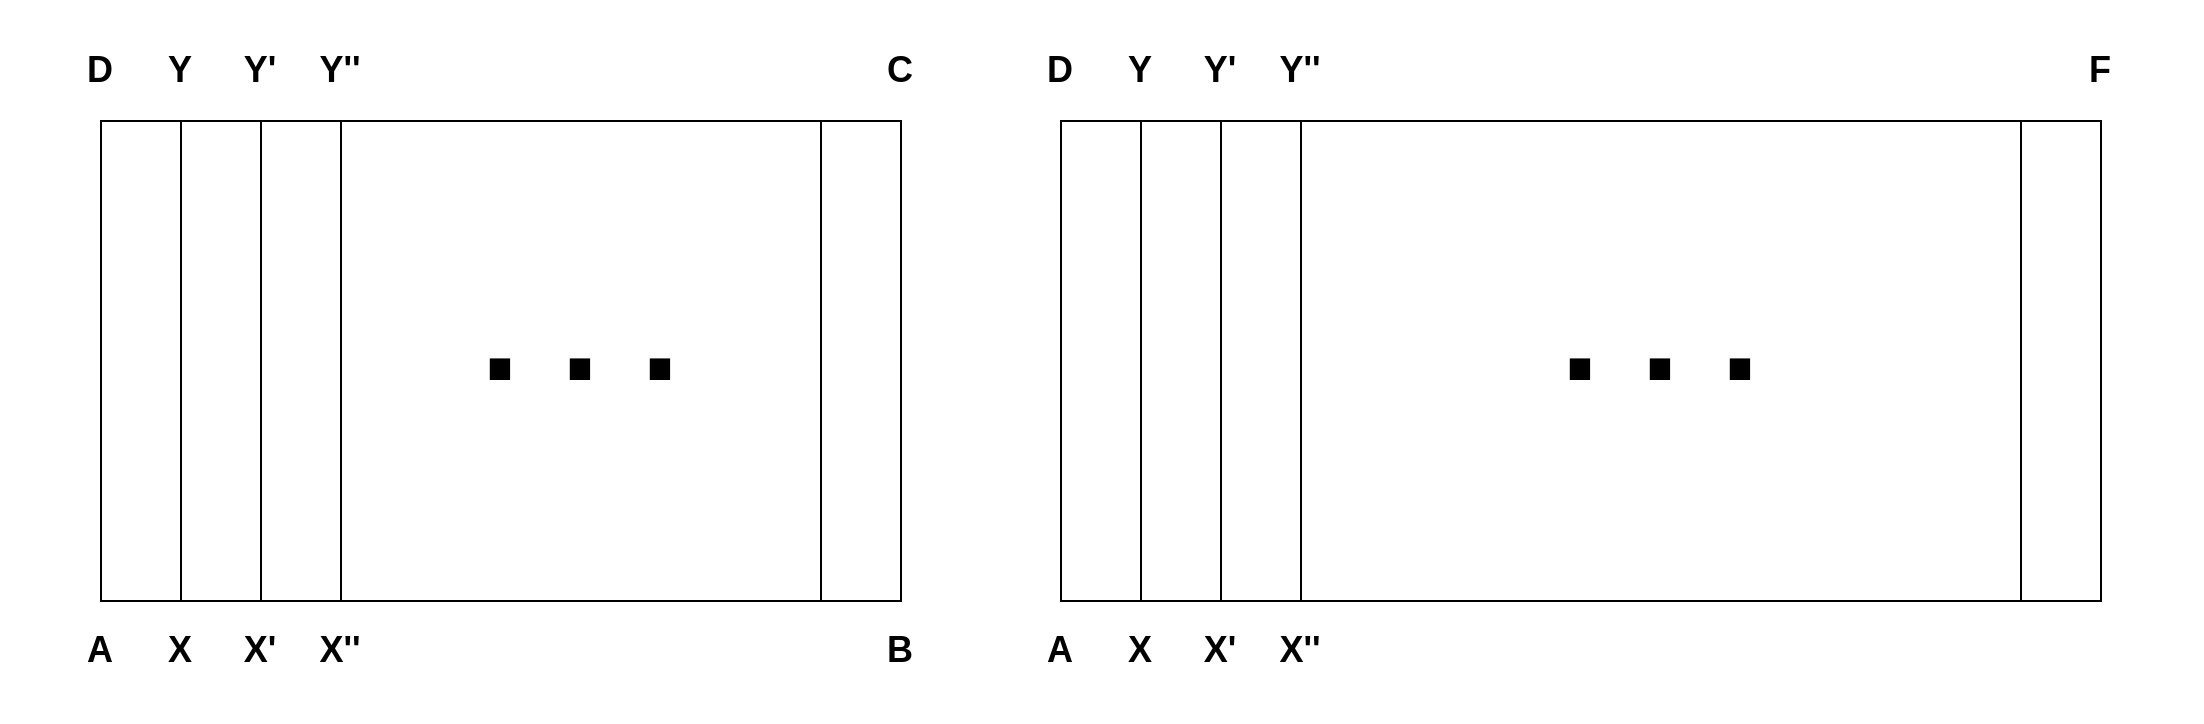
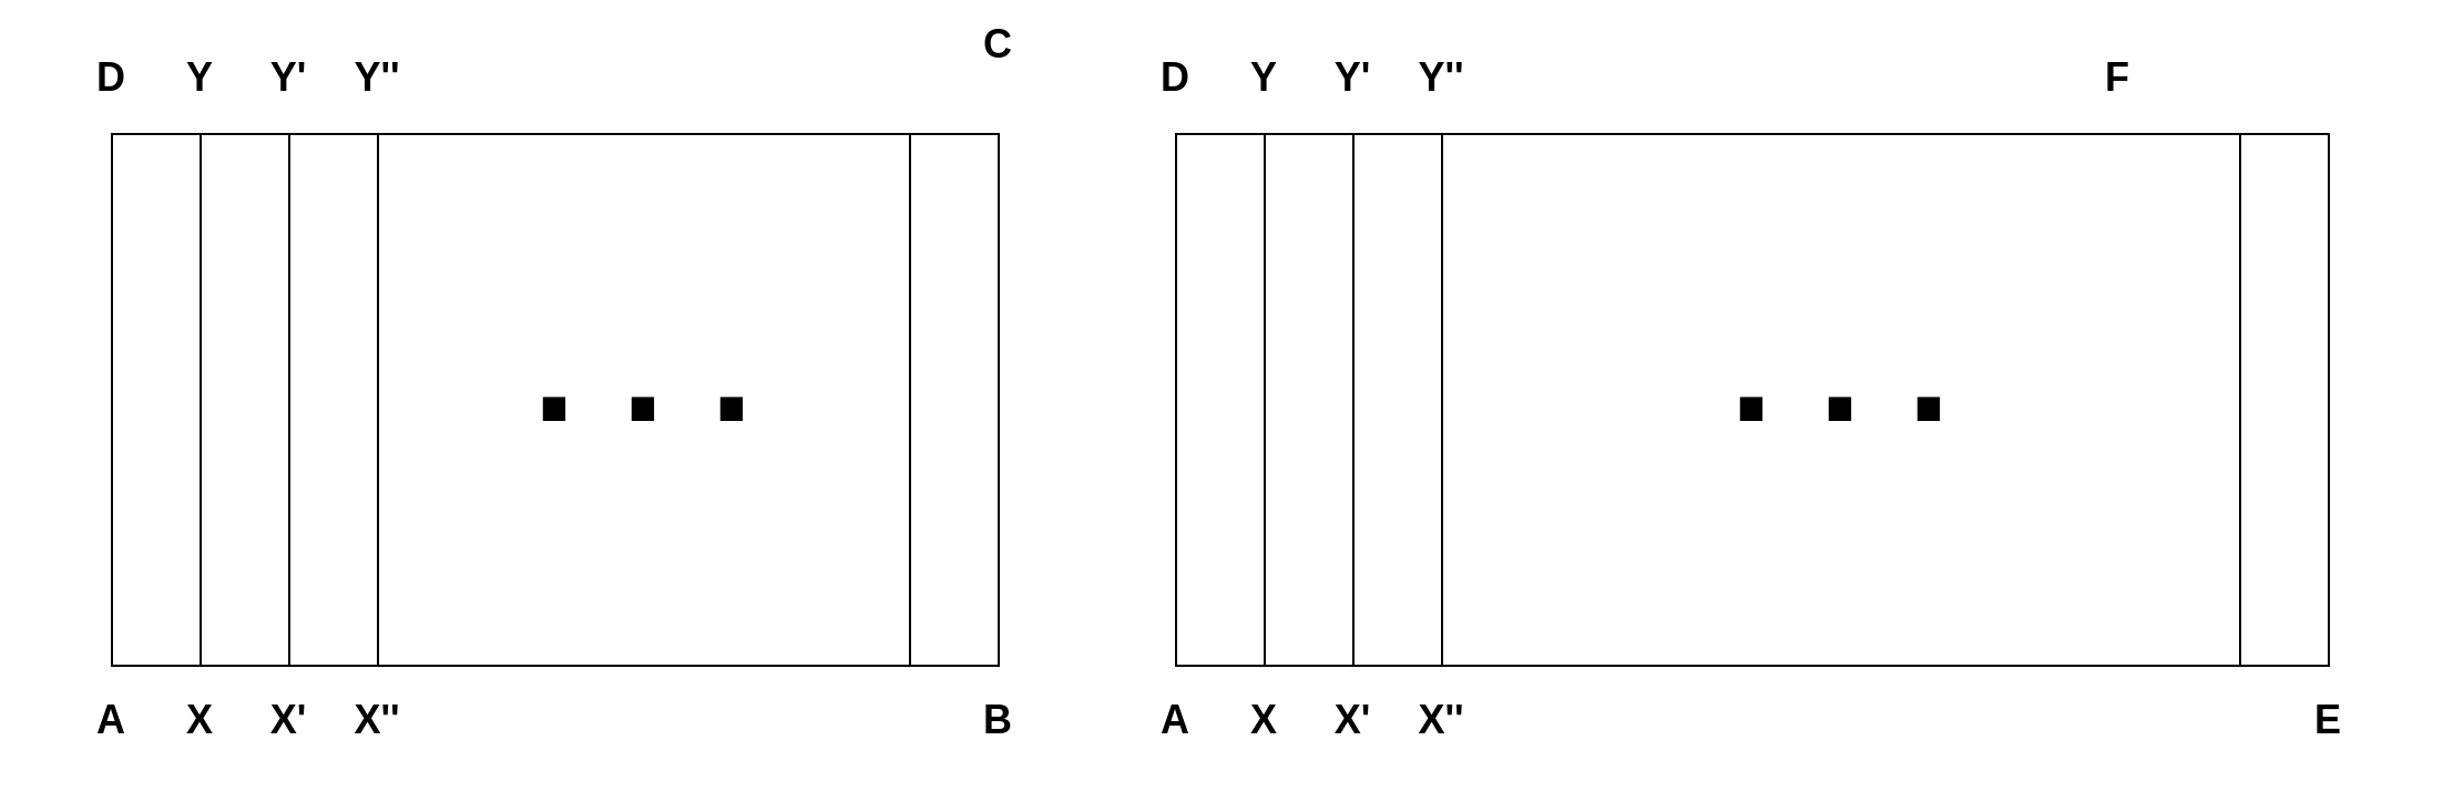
  <mxCell id="0" />
  <mxCell id="1" parent="0" />
  <mxCell id="2" value="" style="rounded=0;whiteSpace=wrap;html=1;" vertex="1" parent="1"><mxGeometry x="50" y="60" width="400" height="240" as="geometry" /></mxCell>
  <mxCell id="3" value="" style="rounded=0;whiteSpace=wrap;html=1;" vertex="1" parent="1"><mxGeometry x="50" y="60" width="40" height="240" as="geometry" /></mxCell>
  <mxCell id="4" value="&lt;b&gt;&lt;font style=&quot;font-size: 18px;&quot;&gt;A&lt;/font&gt;&lt;/b&gt;" style="text;html=1;align=center;verticalAlign=middle;whiteSpace=wrap;rounded=0;" vertex="1" parent="1"><mxGeometry x="20" y="310" width="60" height="30" as="geometry" /></mxCell>
  <mxCell id="5" value="&lt;b&gt;&lt;font style=&quot;font-size: 18px;&quot;&gt;B&lt;/font&gt;&lt;/b&gt;&lt;span style=&quot;color: rgba(0, 0, 0, 0); font-family: monospace; font-size: 0px; text-align: start; text-wrap: nowrap;&quot;&gt;%3CmxGraphModel%3E%3Croot%3E%3CmxCell%20id%3D%220%22%2F%3E%3CmxCell%20id%3D%221%22%20parent%3D%220%22%2F%3E%3CmxCell%20id%3D%222%22%20value%3D%22%26lt%3Bb%26gt%3B%26lt%3Bfont%20style%3D%26quot%3Bfont-size%3A%2018px%3B%26quot%3B%26gt%3BA%26lt%3B%2Ffont%26gt%3B%26lt%3B%2Fb%26gt%3B%22%20style%3D%22text%3Bhtml%3D1%3Balign%3Dcenter%3BverticalAlign%3Dmiddle%3BwhiteSpace%3Dwrap%3Brounded%3D0%3B%22%20vertex%3D%221%22%20parent%3D%221%22%3E%3CmxGeometry%20x%3D%2250%22%20y%3D%22570%22%20width%3D%2260%22%20height%3D%2230%22%20as%3D%22geometry%22%2F%3E%3C%2FmxCell%3E%3C%2Froot%3E%3C%2FmxGraphModel%3E&lt;/span&gt;" style="text;html=1;align=center;verticalAlign=middle;whiteSpace=wrap;rounded=0;" vertex="1" parent="1"><mxGeometry x="420" y="310" width="60" height="30" as="geometry" /></mxCell>
- <mxCell id="6" value="&lt;span style=&quot;font-size: 18px;&quot;&gt;&lt;b&gt;C&lt;/b&gt;&lt;/span&gt;" style="text;html=1;align=center;verticalAlign=middle;whiteSpace=wrap;rounded=0;" vertex="1" parent="1"><mxGeometry x="420" y="20" width="60" height="30" as="geometry" /></mxCell>
+ <mxCell id="6" value="&lt;span style=&quot;font-size: 18px;&quot;&gt;&lt;b&gt;C&lt;/b&gt;&lt;/span&gt;" style="text;html=1;align=center;verticalAlign=middle;whiteSpace=wrap;rounded=0;" vertex="1" parent="1"><mxGeometry x="420" y="5" width="60" height="30" as="geometry" /></mxCell>
  <mxCell id="7" value="&lt;span style=&quot;font-size: 18px;&quot;&gt;&lt;b&gt;D&lt;/b&gt;&lt;/span&gt;" style="text;html=1;align=center;verticalAlign=middle;whiteSpace=wrap;rounded=0;" vertex="1" parent="1"><mxGeometry x="20" y="20" width="60" height="30" as="geometry" /></mxCell>
  <mxCell id="8" value="&lt;span style=&quot;font-size: 18px;&quot;&gt;&lt;b&gt;X&lt;/b&gt;&lt;/span&gt;" style="text;html=1;align=center;verticalAlign=middle;whiteSpace=wrap;rounded=0;" vertex="1" parent="1"><mxGeometry x="60" y="310" width="60" height="30" as="geometry" /></mxCell>
  <mxCell id="9" value="&lt;span style=&quot;font-size: 18px;&quot;&gt;&lt;b&gt;Y&lt;/b&gt;&lt;/span&gt;" style="text;html=1;align=center;verticalAlign=middle;whiteSpace=wrap;rounded=0;" vertex="1" parent="1"><mxGeometry x="60" y="20" width="60" height="30" as="geometry" /></mxCell>
  <mxCell id="10" value="" style="rounded=0;whiteSpace=wrap;html=1;" vertex="1" parent="1"><mxGeometry x="90" y="60" width="40" height="240" as="geometry" /></mxCell>
  <mxCell id="11" value="&lt;span style=&quot;font-size: 18px;&quot;&gt;&lt;b&gt;X'&lt;/b&gt;&lt;/span&gt;" style="text;html=1;align=center;verticalAlign=middle;whiteSpace=wrap;rounded=0;" vertex="1" parent="1"><mxGeometry x="100" y="310" width="60" height="30" as="geometry" /></mxCell>
  <mxCell id="12" value="&lt;span style=&quot;font-size: 18px;&quot;&gt;&lt;b&gt;Y'&lt;/b&gt;&lt;/span&gt;" style="text;html=1;align=center;verticalAlign=middle;whiteSpace=wrap;rounded=0;" vertex="1" parent="1"><mxGeometry x="100" y="20" width="60" height="30" as="geometry" /></mxCell>
  <mxCell id="13" value="" style="rounded=0;whiteSpace=wrap;html=1;" vertex="1" parent="1"><mxGeometry x="130" y="60" width="40" height="240" as="geometry" /></mxCell>
  <mxCell id="14" value="&lt;span style=&quot;font-size: 18px;&quot;&gt;&lt;b&gt;X''&lt;/b&gt;&lt;/span&gt;" style="text;html=1;align=center;verticalAlign=middle;whiteSpace=wrap;rounded=0;" vertex="1" parent="1"><mxGeometry x="140" y="310" width="60" height="30" as="geometry" /></mxCell>
  <mxCell id="15" value="&lt;span style=&quot;font-size: 18px;&quot;&gt;&lt;b&gt;Y''&lt;/b&gt;&lt;/span&gt;" style="text;html=1;align=center;verticalAlign=middle;whiteSpace=wrap;rounded=0;" vertex="1" parent="1"><mxGeometry x="140" y="20" width="60" height="30" as="geometry" /></mxCell>
  <mxCell id="16" value="" style="rounded=0;whiteSpace=wrap;html=1;" vertex="1" parent="1"><mxGeometry x="410" y="60" width="40" height="240" as="geometry" /></mxCell>
  <mxCell id="17" value="&lt;b&gt;&lt;font style=&quot;font-size: 72px;&quot;&gt;. . .&lt;/font&gt;&lt;/b&gt;" style="text;html=1;align=center;verticalAlign=middle;whiteSpace=wrap;rounded=0;" vertex="1" parent="1"><mxGeometry x="200" y="150" width="180" height="30" as="geometry" /></mxCell>
  <mxCell id="18" value="" style="rounded=0;whiteSpace=wrap;html=1;" vertex="1" parent="1"><mxGeometry x="530" y="60" width="520" height="240" as="geometry" /></mxCell>
  <mxCell id="19" value="" style="rounded=0;whiteSpace=wrap;html=1;" vertex="1" parent="1"><mxGeometry x="530" y="60" width="40" height="240" as="geometry" /></mxCell>
  <mxCell id="20" value="&lt;b&gt;&lt;font style=&quot;font-size: 18px;&quot;&gt;A&lt;/font&gt;&lt;/b&gt;" style="text;html=1;align=center;verticalAlign=middle;whiteSpace=wrap;rounded=0;" vertex="1" parent="1"><mxGeometry x="500" y="310" width="60" height="30" as="geometry" /></mxCell>
- <mxCell id="22" value="&lt;span style=&quot;font-size: 18px;&quot;&gt;&lt;b&gt;F&lt;/b&gt;&lt;/span&gt;" style="text;html=1;align=center;verticalAlign=middle;whiteSpace=wrap;rounded=0;" vertex="1" parent="1"><mxGeometry x="1020" y="20" width="60" height="30" as="geometry" /></mxCell>
+ <mxCell id="21" value="&lt;span style=&quot;font-size: 18px;&quot;&gt;&lt;b&gt;E&lt;/b&gt;&lt;/span&gt;" style="text;html=1;align=center;verticalAlign=middle;whiteSpace=wrap;rounded=0;" vertex="1" parent="1"><mxGeometry x="1020" y="310" width="60" height="30" as="geometry" /></mxCell>
+ <mxCell id="22" value="&lt;span style=&quot;font-size: 18px;&quot;&gt;&lt;b&gt;F&lt;/b&gt;&lt;/span&gt;" style="text;html=1;align=center;verticalAlign=middle;whiteSpace=wrap;rounded=0;" vertex="1" parent="1"><mxGeometry x="925" y="20" width="60" height="30" as="geometry" /></mxCell>
  <mxCell id="23" value="&lt;span style=&quot;font-size: 18px;&quot;&gt;&lt;b&gt;D&lt;/b&gt;&lt;/span&gt;" style="text;html=1;align=center;verticalAlign=middle;whiteSpace=wrap;rounded=0;" vertex="1" parent="1"><mxGeometry x="500" y="20" width="60" height="30" as="geometry" /></mxCell>
  <mxCell id="24" value="&lt;span style=&quot;font-size: 18px;&quot;&gt;&lt;b&gt;X&lt;/b&gt;&lt;/span&gt;" style="text;html=1;align=center;verticalAlign=middle;whiteSpace=wrap;rounded=0;" vertex="1" parent="1"><mxGeometry x="540" y="310" width="60" height="30" as="geometry" /></mxCell>
  <mxCell id="25" value="&lt;span style=&quot;font-size: 18px;&quot;&gt;&lt;b&gt;Y&lt;/b&gt;&lt;/span&gt;" style="text;html=1;align=center;verticalAlign=middle;whiteSpace=wrap;rounded=0;" vertex="1" parent="1"><mxGeometry x="540" y="20" width="60" height="30" as="geometry" /></mxCell>
  <mxCell id="26" value="" style="rounded=0;whiteSpace=wrap;html=1;" vertex="1" parent="1"><mxGeometry x="570" y="60" width="40" height="240" as="geometry" /></mxCell>
  <mxCell id="27" value="&lt;span style=&quot;font-size: 18px;&quot;&gt;&lt;b&gt;X'&lt;/b&gt;&lt;/span&gt;" style="text;html=1;align=center;verticalAlign=middle;whiteSpace=wrap;rounded=0;" vertex="1" parent="1"><mxGeometry x="580" y="310" width="60" height="30" as="geometry" /></mxCell>
  <mxCell id="28" value="&lt;span style=&quot;font-size: 18px;&quot;&gt;&lt;b&gt;Y'&lt;/b&gt;&lt;/span&gt;" style="text;html=1;align=center;verticalAlign=middle;whiteSpace=wrap;rounded=0;" vertex="1" parent="1"><mxGeometry x="580" y="20" width="60" height="30" as="geometry" /></mxCell>
  <mxCell id="29" value="" style="rounded=0;whiteSpace=wrap;html=1;" vertex="1" parent="1"><mxGeometry x="610" y="60" width="40" height="240" as="geometry" /></mxCell>
  <mxCell id="30" value="&lt;span style=&quot;font-size: 18px;&quot;&gt;&lt;b&gt;X''&lt;/b&gt;&lt;/span&gt;" style="text;html=1;align=center;verticalAlign=middle;whiteSpace=wrap;rounded=0;" vertex="1" parent="1"><mxGeometry x="620" y="310" width="60" height="30" as="geometry" /></mxCell>
  <mxCell id="31" value="&lt;span style=&quot;font-size: 18px;&quot;&gt;&lt;b&gt;Y''&lt;/b&gt;&lt;/span&gt;" style="text;html=1;align=center;verticalAlign=middle;whiteSpace=wrap;rounded=0;" vertex="1" parent="1"><mxGeometry x="620" y="20" width="60" height="30" as="geometry" /></mxCell>
  <mxCell id="32" value="" style="rounded=0;whiteSpace=wrap;html=1;" vertex="1" parent="1"><mxGeometry x="1010" y="60" width="40" height="240" as="geometry" /></mxCell>
  <mxCell id="33" value="&lt;b&gt;&lt;font style=&quot;font-size: 72px;&quot;&gt;. . .&lt;/font&gt;&lt;/b&gt;" style="text;html=1;align=center;verticalAlign=middle;whiteSpace=wrap;rounded=0;" vertex="1" parent="1"><mxGeometry x="740" y="150" width="180" height="30" as="geometry" /></mxCell>
